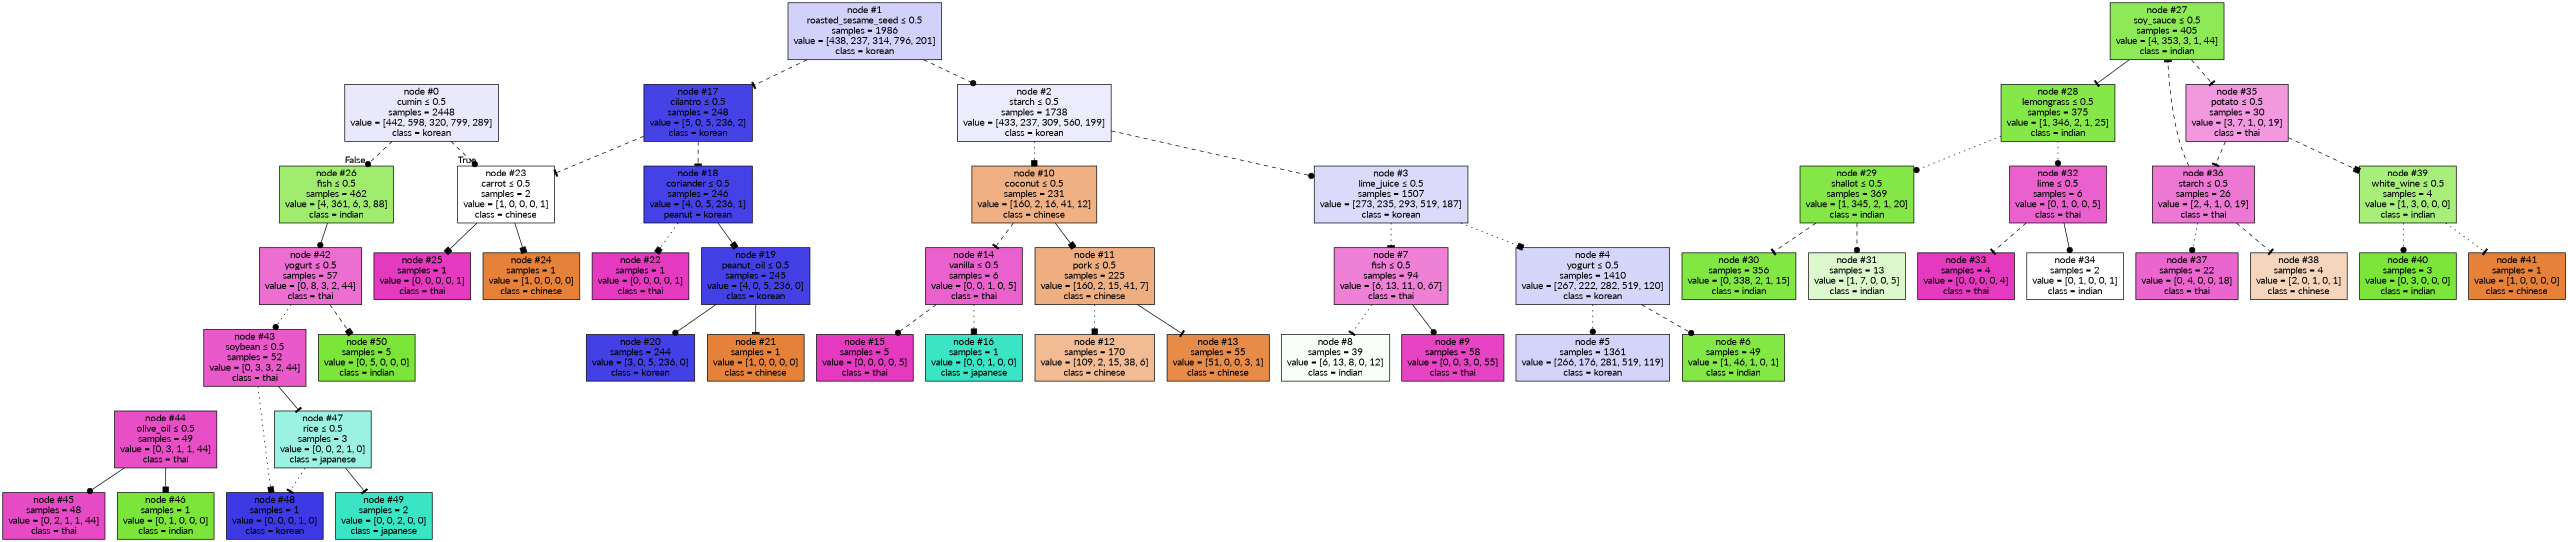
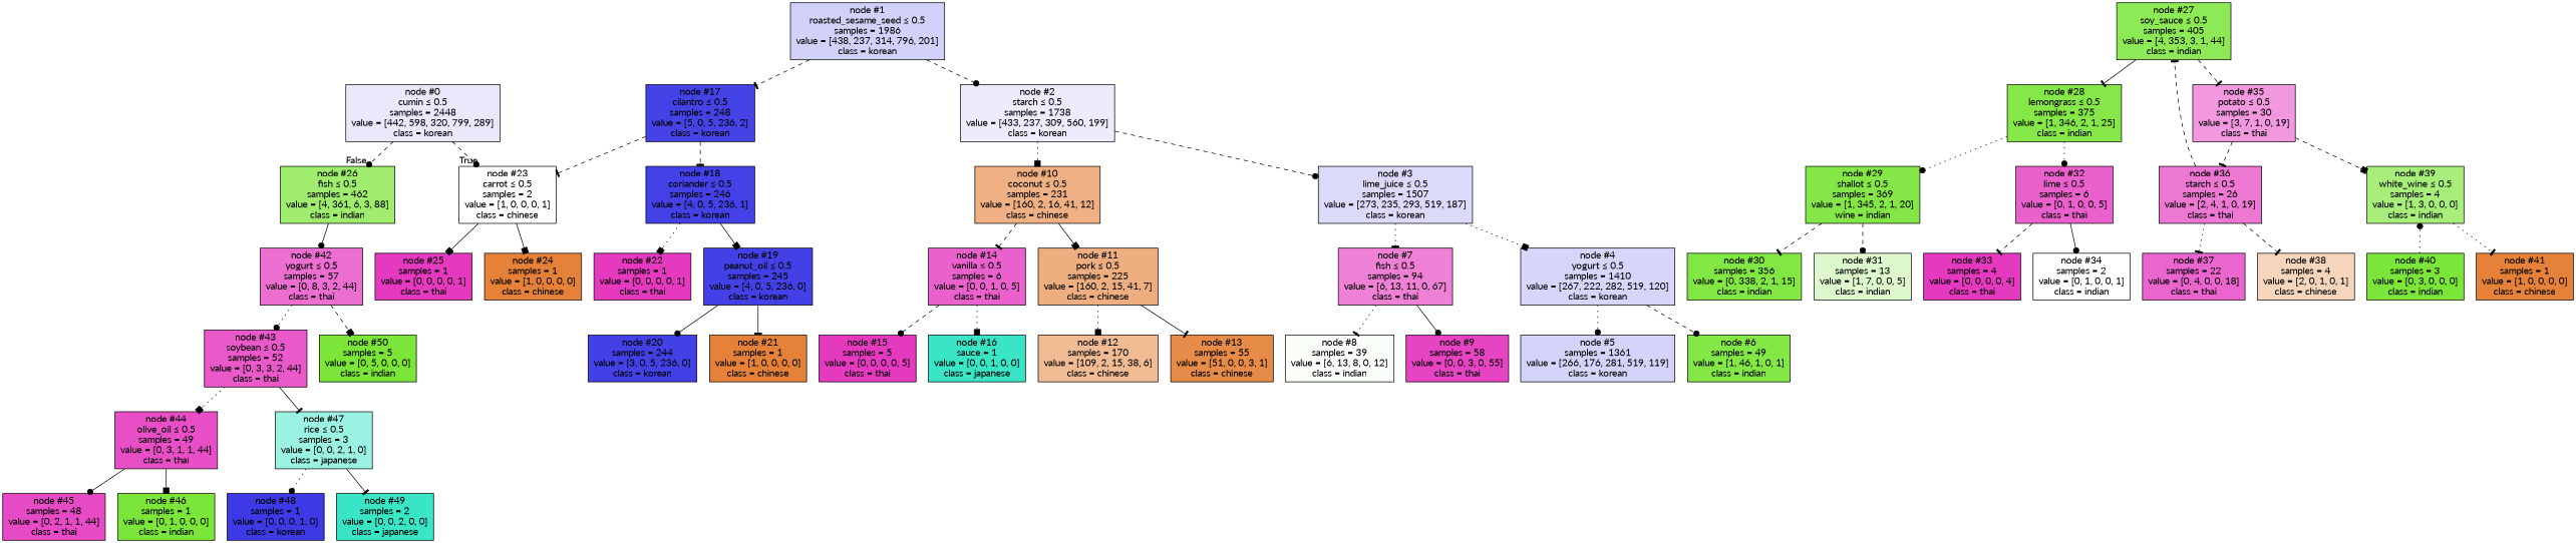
  digraph {
    fontname=Lato
    node [color=black fillcolor="#e539c0" fontname=Lato shape=box style=filled]
    edge [arrowhead=tee fontname=Lato style=dashed]
    n1 [fillcolor="#eae9fc" label=<node &#35;0<br/>cumin &le; 0.5<br/>samples = 2448<br/>value = [442, 598, 320, 799, 289]<br/>class = korean>]
    n2 [fillcolor="#9fec6e" label=<node &#35;26<br/>fish &le; 0.5<br/>samples = 462<br/>value = [4, 361, 6, 3, 88]<br/>class = indian>]
    n3 [fillcolor="#ffffff" label=<node &#35;23<br/>carrot &le; 0.5<br/>samples = 2<br/>value = [1, 0, 0, 0, 1]<br/>class = chinese>]
    n4 [fillcolor="#d2d1f9" label=<node &#35;1<br/>roasted_sesame_seed &le; 0.5<br/>samples = 1986<br/>value = [438, 237, 314, 796, 201]<br/>class = korean>]
    n5 [fillcolor="#ececfc" label=<node &#35;2<br/>starch &le; 0.5<br/>samples = 1738<br/>value = [433, 237, 309, 560, 199]<br/>class = korean>]
    n6 [fillcolor="#4643e6" label=<node &#35;17<br/>cilantro &le; 0.5<br/>samples = 248<br/>value = [5, 0, 5, 236, 2]<br/>class = korean>]
    n7 [fillcolor="#ec6ed1" label=<node &#35;42<br/>yogurt &le; 0.5<br/>samples = 57<br/>value = [0, 8, 3, 2, 44]<br/>class = thai>]
    n8 [fillcolor="#dbdafa" label=<node &#35;3<br/>lime_juice &le; 0.5<br/>samples = 1507<br/>value = [273, 235, 293, 519, 187]<br/>class = korean>]
    n9 [fillcolor="#efb083" label=<node &#35;10<br/>coconut &le; 0.5<br/>samples = 231<br/>value = [160, 2, 16, 41, 12]<br/>class = chinese>]
-   n10 [fillcolor="#4441e6" label=<node &#35;18<br/>coriander &le; 0.5<br/>samples = 246<br/>value = [4, 0, 5, 236, 1]<br/>peanut = korean>]
+   n10 [fillcolor="#4441e6" label=<node &#35;18<br/>coriander &le; 0.5<br/>samples = 246<br/>value = [4, 0, 5, 236, 1]<br/>class = korean>]
    n11 [fillcolor="#d6d5fa" label=<node &#35;4<br/>yogurt &le; 0.5<br/>samples = 1410<br/>value = [267, 222, 282, 519, 120]<br/>class = korean>]
    n12 [fillcolor="#ee80d6" label=<node &#35;7<br/>fish &le; 0.5<br/>samples = 94<br/>value = [6, 13, 11, 0, 67]<br/>class = thai>]
    n13 [fillcolor="#eeae7f" label=<node &#35;11<br/>pork &le; 0.5<br/>samples = 225<br/>value = [160, 2, 15, 41, 7]<br/>class = chinese>]
    n14 [fillcolor="#ea61cd" label=<node &#35;14<br/>vanilla &le; 0.5<br/>samples = 6<br/>value = [0, 0, 1, 0, 5]<br/>class = thai>]
    n15 [fillcolor="#d4d3f9" label=<node &#35;5<br/>samples = 1361<br/>value = [266, 176, 281, 519, 119]<br/>class = korean>]
    n16 [fillcolor="#83e745" label=<node &#35;6<br/>samples = 49<br/>value = [1, 46, 1, 0, 1]<br/>class = indian>]
    n17 [fillcolor="#fafef8" label=<node &#35;8<br/>samples = 39<br/>value = [6, 13, 8, 0, 12]<br/>class = indian>]
    n18 [fillcolor="#e644c3" label=<node &#35;9<br/>samples = 58<br/>value = [0, 0, 3, 0, 55]<br/>class = thai>]
    n19 [fillcolor="#f1bb94" label=<node &#35;12<br/>samples = 170<br/>value = [109, 2, 15, 38, 6]<br/>class = chinese>]
    n20 [fillcolor="#e78b48" label=<node &#35;13<br/>samples = 55<br/>value = [51, 0, 0, 3, 1]<br/>class = chinese>]
    n21 [label=<node &#35;15<br/>samples = 5<br/>value = [0, 0, 0, 0, 5]<br/>class = thai>]
-   n22 [fillcolor="#39e5c5" label=<node &#35;16<br/>samples = 1<br/>value = [0, 0, 1, 0, 0]<br/>class = japanese>]
+   n22 [fillcolor="#39e5c5" label=<node &#35;16<br/>sauce = 1<br/>value = [0, 0, 1, 0, 0]<br/>class = japanese>]
    n23 [fillcolor="#4340e6" label=<node &#35;19<br/>peanut_oil &le; 0.5<br/>samples = 245<br/>value = [4, 0, 5, 236, 0]<br/>class = korean>]
    n24 [label=<node &#35;22<br/>samples = 1<br/>value = [0, 0, 0, 0, 1]<br/>class = thai>]
    n25 [fillcolor="#e58139" label=<node &#35;24<br/>samples = 1<br/>value = [1, 0, 0, 0, 0]<br/>class = chinese>]
    n26 [label=<node &#35;25<br/>samples = 1<br/>value = [0, 0, 0, 0, 1]<br/>class = thai>]
    n27 [fillcolor="#4340e6" label=<node &#35;20<br/>samples = 244<br/>value = [3, 0, 5, 236, 0]<br/>class = korean>]
    n28 [fillcolor="#e58139" label=<node &#35;21<br/>samples = 1<br/>value = [1, 0, 0, 0, 0]<br/>class = chinese>]
    n29 [fillcolor="#8ee956" label=<node &#35;27<br/>soy_sauce &le; 0.5<br/>samples = 405<br/>value = [4, 353, 3, 1, 44]<br/>class = indian>]
    n30 [fillcolor="#86e749" label=<node &#35;28<br/>lemongrass &le; 0.5<br/>samples = 375<br/>value = [1, 346, 2, 1, 25]<br/>class = indian>]
    n31 [fillcolor="#f198de" label=<node &#35;35<br/>potato &le; 0.5<br/>samples = 30<br/>value = [3, 7, 1, 0, 19]<br/>class = thai>]
    n32 [fillcolor="#e959ca" label=<node &#35;43<br/>soybean &le; 0.5<br/>samples = 52<br/>value = [0, 3, 3, 2, 44]<br/>class = thai>]
    n33 [fillcolor="#7be539" label=<node &#35;50<br/>samples = 5<br/>value = [0, 5, 0, 0, 0]<br/>class = indian>]
-   n34 [fillcolor="#84e747" label=<node &#35;29<br/>shallot &le; 0.5<br/>samples = 369<br/>value = [1, 345, 2, 1, 20]<br/>class = indian>]
+   n34 [fillcolor="#84e747" label=<node &#35;29<br/>shallot &le; 0.5<br/>samples = 369<br/>value = [1, 345, 2, 1, 20]<br/>wine = indian>]
    n35 [fillcolor="#ea61cd" label=<node &#35;32<br/>lime &le; 0.5<br/>samples = 6<br/>value = [0, 1, 0, 0, 5]<br/>class = thai>]
    n36 [fillcolor="#ed78d4" label=<node &#35;36<br/>starch &le; 0.5<br/>samples = 26<br/>value = [2, 4, 1, 0, 19]<br/>class = thai>]
    n37 [fillcolor="#a7ee7b" label=<node &#35;39<br/>white_wine &le; 0.5<br/>samples = 4<br/>value = [1, 3, 0, 0, 0]<br/>class = indian>]
    n38 [fillcolor="#82e643" label=<node &#35;30<br/>samples = 356<br/>value = [0, 338, 2, 1, 15]<br/>class = indian>]
    n39 [fillcolor="#def8ce" label=<node &#35;31<br/>samples = 13<br/>value = [1, 7, 0, 0, 5]<br/>class = indian>]
    n40 [label=<node &#35;33<br/>samples = 4<br/>value = [0, 0, 0, 0, 4]<br/>class = thai>]
    n41 [fillcolor="#ffffff" label=<node &#35;34<br/>samples = 2<br/>value = [0, 1, 0, 0, 1]<br/>class = indian>]
    n42 [fillcolor="#eb65ce" label=<node &#35;37<br/>samples = 22<br/>value = [0, 4, 0, 0, 18]<br/>class = thai>]
    n43 [fillcolor="#f6d5bd" label=<node &#35;38<br/>samples = 4<br/>value = [2, 0, 1, 0, 1]<br/>class = chinese>]
    n44 [fillcolor="#7be539" label=<node &#35;40<br/>samples = 3<br/>value = [0, 3, 0, 0, 0]<br/>class = indian>]
    n45 [fillcolor="#e58139" label=<node &#35;41<br/>samples = 1<br/>value = [1, 0, 0, 0, 0]<br/>class = chinese>]
    n46 [fillcolor="#e84fc7" label=<node &#35;44<br/>olive_oil &le; 0.5<br/>samples = 49<br/>value = [0, 3, 1, 1, 44]<br/>class = thai>]
    n47 [fillcolor="#9cf2e2" label=<node &#35;47<br/>rice &le; 0.5<br/>samples = 3<br/>value = [0, 0, 2, 1, 0]<br/>class = japanese>]
    n48 [fillcolor="#e74ac5" label=<node &#35;45<br/>samples = 48<br/>value = [0, 2, 1, 1, 44]<br/>class = thai>]
    n49 [fillcolor="#7be539" label=<node &#35;46<br/>samples = 1<br/>value = [0, 1, 0, 0, 0]<br/>class = indian>]
    n50 [fillcolor="#3c39e5" label=<node &#35;48<br/>samples = 1<br/>value = [0, 0, 0, 1, 0]<br/>class = korean>]
    n51 [fillcolor="#39e5c5" label=<node &#35;49<br/>samples = 2<br/>value = [0, 0, 2, 0, 0]<br/>class = japanese>]
    n1 -> n2 [arrowhead=dot headlabel=False labelangle=-45 labeldistance=2.5]
    n1 -> n3 [arrowhead=dot headlabel=True labelangle=45 labeldistance=2.5]
    n2 -> n7 [arrowhead=dot style=solid]
    n3 -> n25 [arrowhead=box style=solid]
    n3 -> n26 [arrowhead=box style=solid]
    n4 -> n5 [arrowhead=dot]
    n4 -> n6
    n5 -> n8 [arrowhead=dot]
    n5 -> n9 [arrowhead=box style=dotted]
    n6 -> n3
    n6 -> n10
    n7 -> n32 [arrowhead=dot style=dotted]
    n7 -> n33 [arrowhead=box]
    n8 -> n11 [arrowhead=box style=dotted]
    n8 -> n12 [style=dotted]
    n9 -> n13 [arrowhead=box style=solid]
    n9 -> n14
    n10 -> n23 [arrowhead=box style=solid]
    n10 -> n24 [arrowhead=box style=dotted]
    n11 -> n15 [arrowhead=dot style=dotted]
    n11 -> n16 [arrowhead=dot]
    n12 -> n17 [style=dotted]
    n12 -> n18 [arrowhead=dot style=solid]
    n13 -> n19 [arrowhead=box style=dotted]
    n13 -> n20 [style=solid]
    n14 -> n21 [arrowhead=dot]
    n14 -> n22 [arrowhead=box style=dotted]
    n23 -> n27 [arrowhead=dot style=solid]
    n23 -> n28 [style=solid]
    n29 -> n30 [style=solid]
    n29 -> n31
    n30 -> n34 [arrowhead=dot style=dotted]
    n30 -> n35 [arrowhead=dot style=dotted]
    n31 -> n36
    n31 -> n37 [arrowhead=box]
-   n32 -> n50 [arrowhead=box style=dotted]
+   n32 -> n46 [arrowhead=box style=dotted]
    n32 -> n47 [style=solid]
    n34 -> n38
    n34 -> n39 [arrowhead=dot]
    n35 -> n40
    n35 -> n41 [arrowhead=dot style=solid]
    n36 -> n29
-   n36 -> n42 [arrowhead=dot style=dotted]
+   n36 -> n42 [style=dotted]
    n36 -> n43
-   n37 -> n44 [arrowhead=dot style=dotted]
+   n44 -> n37 [arrowhead=dot style=dotted]
    n37 -> n45 [style=dotted]
    n46 -> n48 [arrowhead=dot style=solid]
    n46 -> n49 [arrowhead=box style=solid]
-   n47 -> n50 [style=dotted]
+   n47 -> n50 [arrowhead=dot style=dotted]
    n47 -> n51 [style=solid]
  }
